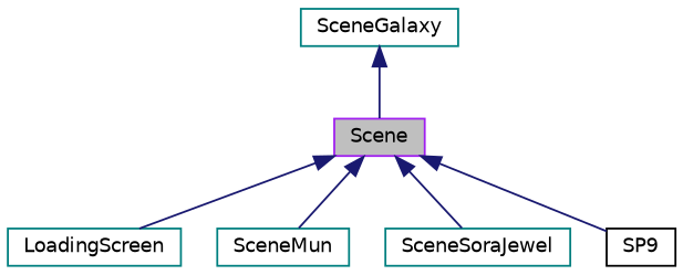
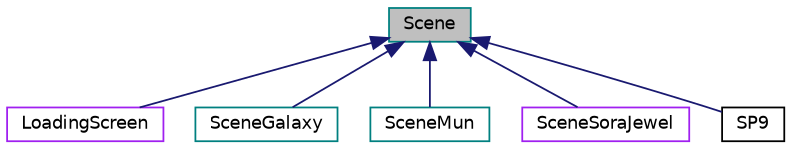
  digraph {
    node [color=teal fontname=Helvetica fontsize=10 shape=record]
    edge [color=midnightblue dir=back fontname=Helvetica fontsize=10 labelfontname=Helvetica labelfontsize=10 style=solid]
-   n1 [color=purple fillcolor=grey75 fontcolor=black height=0.2 label=Scene style=filled width=0.4]
-   n2 [height=0.2 label=LoadingScreen width=0.4]
+   n1 [fillcolor=grey75 fontcolor=black height=0.2 label=Scene style=filled width=0.4]
+   n2 [color=purple height=0.2 label=LoadingScreen width=0.4]
    n3 [height=0.2 label=SceneGalaxy width=0.4]
    n4 [height=0.2 label=SceneMun width=0.4]
-   n5 [height=0.2 label=SceneSoraJewel width=0.4]
+   n5 [color=purple height=0.2 label=SceneSoraJewel width=0.4]
    n6 [color=black height=0.2 label=SP9 width=0.4]
    n1 -> n2
-   n3 -> n1
+   n1 -> n3
    n1 -> n4
    n1 -> n5
    n1 -> n6
  }
